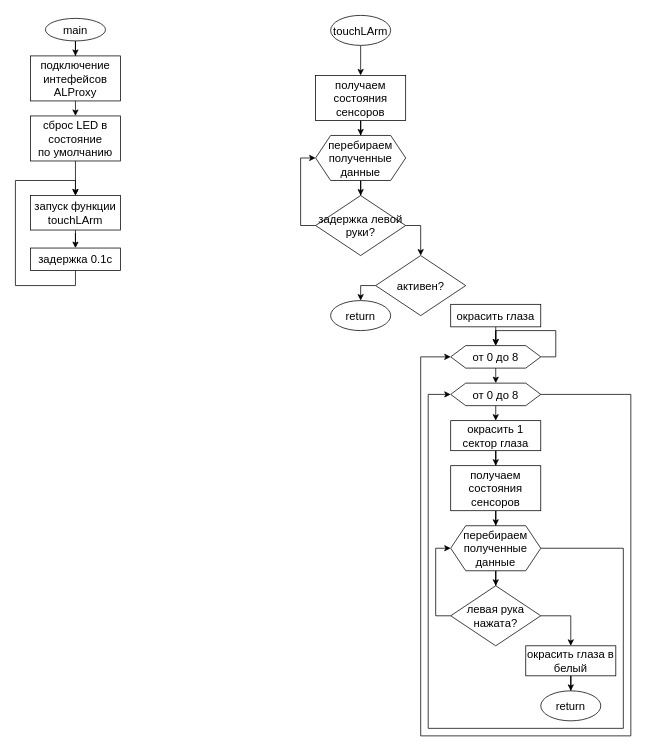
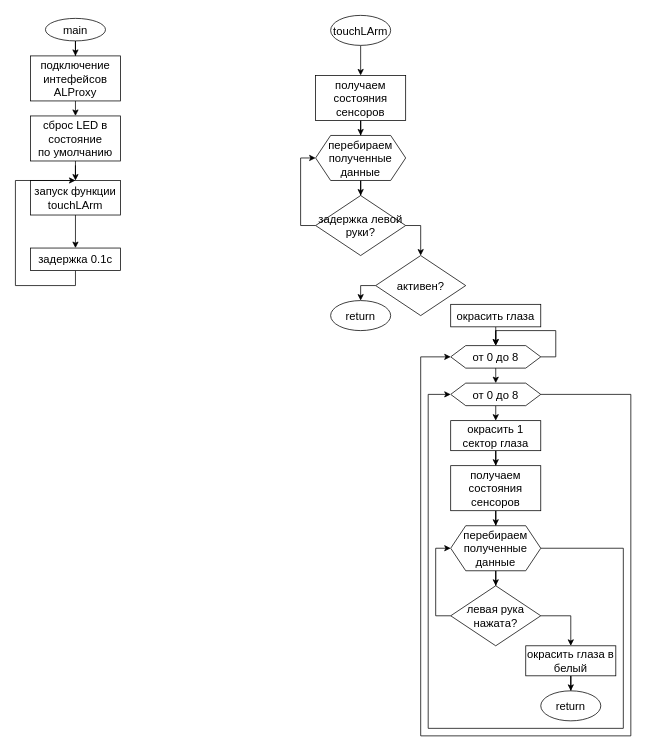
  <mxCell id="0" />
  <mxCell id="1" parent="0" />
  <mxCell id="2" style="edgeStyle=orthogonalEdgeStyle;rounded=0;orthogonalLoop=1;jettySize=auto;html=1;exitX=0.5;exitY=1;exitDx=0;exitDy=0;fontSize=15;" parent="1" source="3" target="5" edge="1"><mxGeometry relative="1" as="geometry" /></mxCell>
  <mxCell id="3" value="main" style="ellipse;whiteSpace=wrap;html=1;fontSize=15;" parent="1" vertex="1"><mxGeometry x="60" y="24" width="80" height="30" as="geometry" /></mxCell>
  <mxCell id="4" style="edgeStyle=orthogonalEdgeStyle;rounded=0;orthogonalLoop=1;jettySize=auto;html=1;exitX=0.5;exitY=1;exitDx=0;exitDy=0;entryX=0.5;entryY=0;entryDx=0;entryDy=0;fontSize=15;" parent="1" source="5" target="7" edge="1"><mxGeometry relative="1" as="geometry" /></mxCell>
  <mxCell id="5" value="подключение&lt;br&gt;интефейсов&lt;br&gt;ALProxy" style="rounded=0;whiteSpace=wrap;html=1;fontSize=15;" parent="1" vertex="1"><mxGeometry x="40" y="74" width="120" height="60" as="geometry" /></mxCell>
  <mxCell id="6" value="" style="edgeStyle=orthogonalEdgeStyle;rounded=0;orthogonalLoop=1;jettySize=auto;html=1;fontSize=15;" parent="1" source="7" target="9" edge="1"><mxGeometry relative="1" as="geometry"><Array as="points" /><mxPoint x="100" y="260" as="targetPoint" /></mxGeometry></mxCell>
  <mxCell id="7" value="сброс LED в&lt;br&gt;состояние&lt;br&gt;по умолчанию" style="rounded=0;whiteSpace=wrap;html=1;fontSize=15;" parent="1" vertex="1"><mxGeometry x="40" y="154" width="120" height="60" as="geometry" /></mxCell>
  <mxCell id="8" style="edgeStyle=orthogonalEdgeStyle;rounded=0;orthogonalLoop=1;jettySize=auto;html=1;exitX=0.5;exitY=1;exitDx=0;exitDy=0;" parent="1" source="9" target="11" edge="1"><mxGeometry relative="1" as="geometry" /></mxCell>
- <mxCell id="9" value="запуск функции touchLArm" style="rounded=0;whiteSpace=wrap;html=1;fontSize=15;" parent="1" vertex="1"><mxGeometry x="40" y="260" width="120" height="46" as="geometry" /></mxCell>
+ <mxCell id="9" value="запуск функции touchLArm" style="rounded=0;whiteSpace=wrap;html=1;fontSize=15;" parent="1" vertex="1"><mxGeometry x="40" y="240" width="120" height="46" as="geometry" /></mxCell>
  <mxCell id="10" style="edgeStyle=orthogonalEdgeStyle;rounded=0;orthogonalLoop=1;jettySize=auto;html=1;exitX=0.5;exitY=1;exitDx=0;exitDy=0;entryX=0.5;entryY=0;entryDx=0;entryDy=0;" parent="1" source="11" target="9" edge="1"><mxGeometry relative="1" as="geometry"><Array as="points"><mxPoint x="100" y="380" /><mxPoint x="20" y="380" /><mxPoint x="20" y="240" /><mxPoint x="100" y="240" /></Array></mxGeometry></mxCell>
  <mxCell id="11" value="задержка 0.1с" style="rounded=0;whiteSpace=wrap;html=1;fontSize=15;" parent="1" vertex="1"><mxGeometry x="40" y="330" width="120" height="30" as="geometry" /></mxCell>
  <mxCell id="12" style="edgeStyle=orthogonalEdgeStyle;rounded=0;orthogonalLoop=1;jettySize=auto;html=1;exitX=0.5;exitY=1;exitDx=0;exitDy=0;" parent="1" source="13" target="15" edge="1"><mxGeometry relative="1" as="geometry" /></mxCell>
  <mxCell id="13" value="touchLArm" style="ellipse;whiteSpace=wrap;html=1;fontSize=15;" parent="1" vertex="1"><mxGeometry x="440" y="20" width="80" height="40" as="geometry" /></mxCell>
  <mxCell id="14" style="edgeStyle=orthogonalEdgeStyle;rounded=0;orthogonalLoop=1;jettySize=auto;html=1;exitX=0.5;exitY=1;exitDx=0;exitDy=0;" parent="1" source="15" target="17" edge="1"><mxGeometry relative="1" as="geometry" /></mxCell>
  <mxCell id="15" value="получаем состояния&lt;br&gt;сенсоров" style="rounded=0;whiteSpace=wrap;html=1;fontSize=15;" parent="1" vertex="1"><mxGeometry x="420" y="100" width="120" height="60" as="geometry" /></mxCell>
  <mxCell id="16" style="edgeStyle=orthogonalEdgeStyle;rounded=0;orthogonalLoop=1;jettySize=auto;html=1;exitX=0.5;exitY=1;exitDx=0;exitDy=0;" parent="1" source="17" target="20" edge="1"><mxGeometry relative="1" as="geometry" /></mxCell>
  <mxCell id="17" value="перебираем&lt;br&gt;полученные данные" style="shape=hexagon;perimeter=hexagonPerimeter2;whiteSpace=wrap;html=1;fixedSize=1;fontSize=15;" parent="1" vertex="1"><mxGeometry x="420" y="180" width="120" height="60" as="geometry" /></mxCell>
  <mxCell id="18" style="edgeStyle=orthogonalEdgeStyle;rounded=0;orthogonalLoop=1;jettySize=auto;html=1;exitX=1;exitY=0.5;exitDx=0;exitDy=0;" parent="1" source="20" target="22" edge="1"><mxGeometry relative="1" as="geometry" /></mxCell>
  <mxCell id="19" style="edgeStyle=orthogonalEdgeStyle;rounded=0;orthogonalLoop=1;jettySize=auto;html=1;exitX=0;exitY=0.5;exitDx=0;exitDy=0;entryX=0;entryY=0.5;entryDx=0;entryDy=0;" parent="1" source="20" target="17" edge="1"><mxGeometry relative="1" as="geometry" /></mxCell>
  <mxCell id="20" value="задержка левой руки?" style="rhombus;whiteSpace=wrap;html=1;fontSize=15;" parent="1" vertex="1"><mxGeometry x="420" y="260" width="120" height="80" as="geometry" /></mxCell>
  <mxCell id="21" style="edgeStyle=orthogonalEdgeStyle;rounded=0;orthogonalLoop=1;jettySize=auto;html=1;exitX=0;exitY=0.5;exitDx=0;exitDy=0;entryX=0.5;entryY=0;entryDx=0;entryDy=0;" parent="1" source="22" target="23" edge="1"><mxGeometry relative="1" as="geometry" /></mxCell>
  <mxCell id="22" value="активен?" style="rhombus;whiteSpace=wrap;html=1;fontSize=15;" parent="1" vertex="1"><mxGeometry x="500" y="340" width="120" height="80" as="geometry" /></mxCell>
  <mxCell id="23" value="return" style="ellipse;whiteSpace=wrap;html=1;fontSize=15;" parent="1" vertex="1"><mxGeometry x="440" y="400" width="80" height="40" as="geometry" /></mxCell>
  <mxCell id="24" style="edgeStyle=orthogonalEdgeStyle;rounded=0;orthogonalLoop=1;jettySize=auto;html=1;exitX=0.5;exitY=1;exitDx=0;exitDy=0;" parent="1" source="25" target="27" edge="1"><mxGeometry relative="1" as="geometry" /></mxCell>
  <mxCell id="25" value="окрасить глаза" style="rounded=0;whiteSpace=wrap;html=1;fontSize=15;" parent="1" vertex="1"><mxGeometry x="600" y="405" width="120" height="30" as="geometry" /></mxCell>
  <mxCell id="26" style="edgeStyle=orthogonalEdgeStyle;rounded=0;orthogonalLoop=1;jettySize=auto;html=1;exitX=0.5;exitY=1;exitDx=0;exitDy=0;entryX=0.5;entryY=0;entryDx=0;entryDy=0;" parent="1" source="27" target="30" edge="1"><mxGeometry relative="1" as="geometry" /></mxCell>
  <mxCell id="27" value="от 0 до 8" style="shape=hexagon;perimeter=hexagonPerimeter2;whiteSpace=wrap;html=1;fixedSize=1;fontSize=15;" parent="1" vertex="1"><mxGeometry x="600" y="460" width="120" height="30" as="geometry" /></mxCell>
  <mxCell id="28" style="edgeStyle=orthogonalEdgeStyle;rounded=0;orthogonalLoop=1;jettySize=auto;html=1;exitX=0.5;exitY=1;exitDx=0;exitDy=0;entryX=0.5;entryY=0;entryDx=0;entryDy=0;" parent="1" source="30" target="32" edge="1"><mxGeometry relative="1" as="geometry" /></mxCell>
  <mxCell id="29" style="edgeStyle=orthogonalEdgeStyle;rounded=0;orthogonalLoop=1;jettySize=auto;html=1;exitX=1;exitY=0.5;exitDx=0;exitDy=0;entryX=0;entryY=0.5;entryDx=0;entryDy=0;" parent="1" source="30" target="27" edge="1"><mxGeometry relative="1" as="geometry"><Array as="points"><mxPoint x="840" y="525" /><mxPoint x="840" y="980" /><mxPoint x="560" y="980" /><mxPoint x="560" y="475" /></Array></mxGeometry></mxCell>
  <mxCell id="30" value="от 0 до 8" style="shape=hexagon;perimeter=hexagonPerimeter2;whiteSpace=wrap;html=1;fixedSize=1;fontSize=15;" parent="1" vertex="1"><mxGeometry x="600" y="510" width="120" height="30" as="geometry" /></mxCell>
  <mxCell id="31" style="edgeStyle=orthogonalEdgeStyle;rounded=0;orthogonalLoop=1;jettySize=auto;html=1;exitX=0.5;exitY=1;exitDx=0;exitDy=0;" parent="1" source="32" target="34" edge="1"><mxGeometry relative="1" as="geometry" /></mxCell>
  <mxCell id="32" value="окрасить 1 сектор глаза" style="rounded=0;whiteSpace=wrap;html=1;fontSize=15;" parent="1" vertex="1"><mxGeometry x="600" y="560" width="120" height="40" as="geometry" /></mxCell>
  <mxCell id="33" style="edgeStyle=orthogonalEdgeStyle;rounded=0;orthogonalLoop=1;jettySize=auto;html=1;exitX=0.5;exitY=1;exitDx=0;exitDy=0;" parent="1" source="34" target="37" edge="1"><mxGeometry relative="1" as="geometry" /></mxCell>
  <mxCell id="34" value="получаем состояния&lt;br&gt;сенсоров" style="rounded=0;whiteSpace=wrap;html=1;fontSize=15;" parent="1" vertex="1"><mxGeometry x="600" y="620" width="120" height="60" as="geometry" /></mxCell>
  <mxCell id="35" style="edgeStyle=orthogonalEdgeStyle;rounded=0;orthogonalLoop=1;jettySize=auto;html=1;exitX=0.5;exitY=1;exitDx=0;exitDy=0;" parent="1" source="37" target="40" edge="1"><mxGeometry relative="1" as="geometry" /></mxCell>
  <mxCell id="36" style="edgeStyle=orthogonalEdgeStyle;rounded=0;orthogonalLoop=1;jettySize=auto;html=1;exitX=1;exitY=0.5;exitDx=0;exitDy=0;entryX=0;entryY=0.5;entryDx=0;entryDy=0;" parent="1" source="37" target="30" edge="1"><mxGeometry relative="1" as="geometry"><Array as="points"><mxPoint x="830" y="730" /><mxPoint x="830" y="970" /><mxPoint x="570" y="970" /><mxPoint x="570" y="525" /></Array></mxGeometry></mxCell>
  <mxCell id="37" value="перебираем&lt;br&gt;полученные данные" style="shape=hexagon;perimeter=hexagonPerimeter2;whiteSpace=wrap;html=1;fixedSize=1;fontSize=15;" parent="1" vertex="1"><mxGeometry x="600" y="700" width="120" height="60" as="geometry" /></mxCell>
  <mxCell id="38" style="edgeStyle=orthogonalEdgeStyle;rounded=0;orthogonalLoop=1;jettySize=auto;html=1;exitX=0;exitY=0.5;exitDx=0;exitDy=0;entryX=0;entryY=0.5;entryDx=0;entryDy=0;" parent="1" source="40" target="37" edge="1"><mxGeometry relative="1" as="geometry" /></mxCell>
  <mxCell id="39" style="edgeStyle=orthogonalEdgeStyle;rounded=0;orthogonalLoop=1;jettySize=auto;html=1;exitX=1;exitY=0.5;exitDx=0;exitDy=0;" parent="1" source="40" target="42" edge="1"><mxGeometry relative="1" as="geometry" /></mxCell>
  <mxCell id="40" value="левая рука нажата?" style="rhombus;whiteSpace=wrap;html=1;fontSize=15;" parent="1" vertex="1"><mxGeometry x="600" y="780" width="120" height="80" as="geometry" /></mxCell>
  <mxCell id="41" style="edgeStyle=orthogonalEdgeStyle;rounded=0;orthogonalLoop=1;jettySize=auto;html=1;exitX=0.5;exitY=1;exitDx=0;exitDy=0;" parent="1" source="42" target="43" edge="1"><mxGeometry relative="1" as="geometry" /></mxCell>
  <mxCell id="42" value="окрасить глаза в белый" style="rounded=0;whiteSpace=wrap;html=1;fontSize=15;" parent="1" vertex="1"><mxGeometry x="700" y="860" width="120" height="40" as="geometry" /></mxCell>
  <mxCell id="43" value="return" style="ellipse;whiteSpace=wrap;html=1;fontSize=15;" parent="1" vertex="1"><mxGeometry x="720" y="920" width="80" height="40" as="geometry" /></mxCell>
  <mxCell id="44" style="edgeStyle=orthogonalEdgeStyle;rounded=0;orthogonalLoop=1;jettySize=auto;html=1;exitX=1;exitY=0.5;exitDx=0;exitDy=0;entryX=0.5;entryY=0;entryDx=0;entryDy=0;" parent="1" source="27" target="27" edge="1"><mxGeometry relative="1" as="geometry"><Array as="points"><mxPoint x="740" y="475" /><mxPoint x="740" y="440" /><mxPoint x="660" y="440" /></Array></mxGeometry></mxCell>
